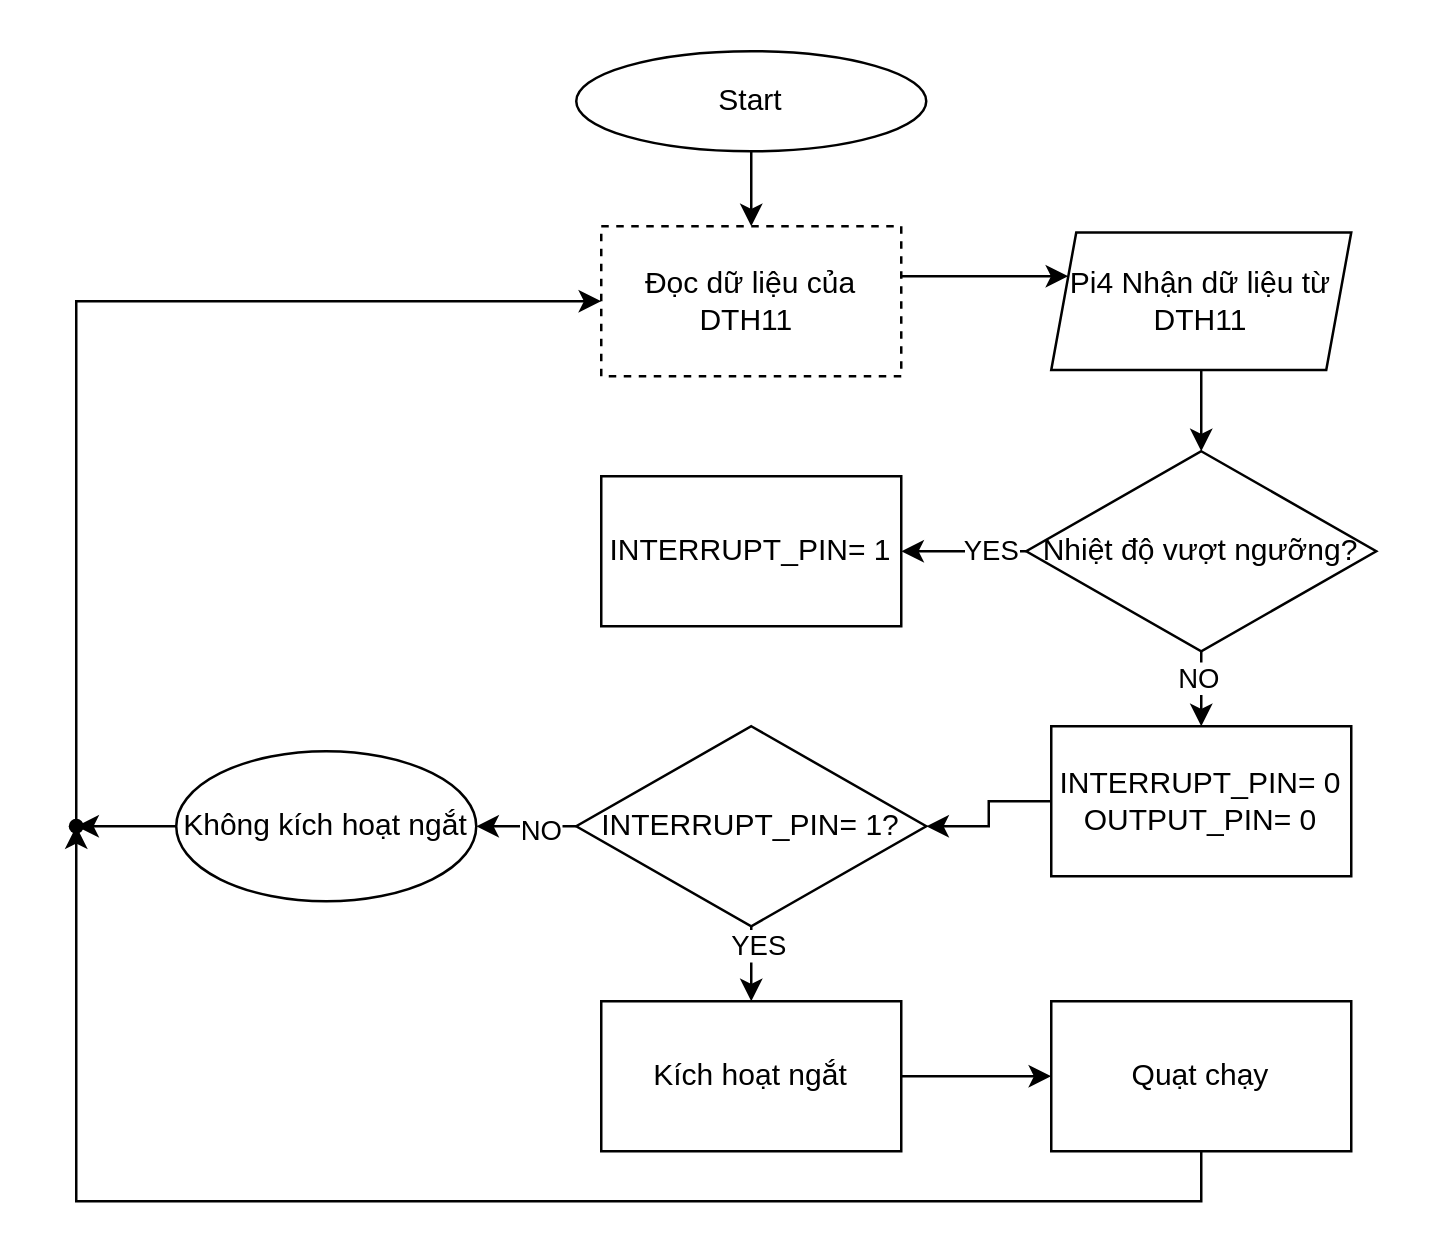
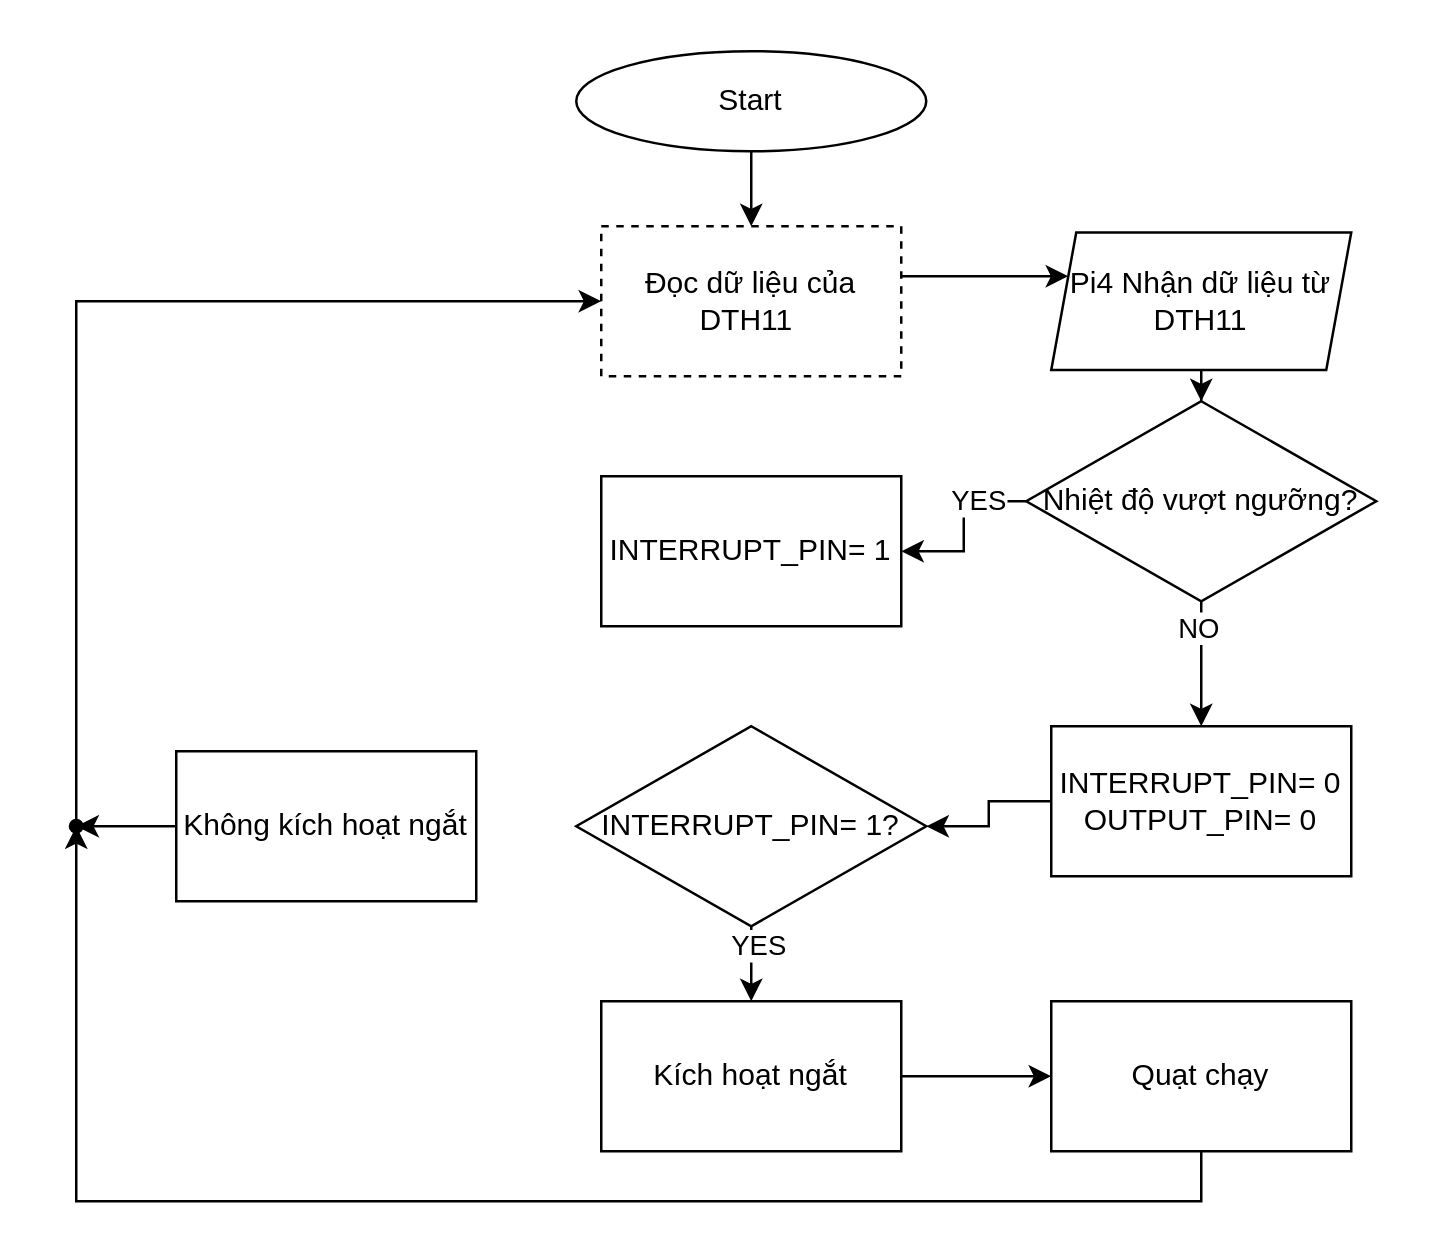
  <mxCell id="0" />
  <mxCell id="1" parent="0" />
  <mxCell id="2" value="" style="edgeStyle=orthogonalEdgeStyle;rounded=0;orthogonalLoop=1;jettySize=auto;html=1;" parent="1" source="3" target="12" edge="1"><mxGeometry relative="1" as="geometry" /></mxCell>
  <mxCell id="3" value="Start" style="ellipse;whiteSpace=wrap;html=1;rounded=1;glass=0;strokeWidth=1;shadow=0;" parent="1" vertex="1"><mxGeometry x="230" y="20" width="140" height="40" as="geometry" /></mxCell>
  <mxCell id="4" value="" style="edgeStyle=orthogonalEdgeStyle;rounded=0;orthogonalLoop=1;jettySize=auto;html=1;" edge="1" parent="1" source="5" target="10"><mxGeometry relative="1" as="geometry" /></mxCell>
  <mxCell id="5" value="Pi4 Nhận dữ liệu từ DTH11" style="shape=parallelogram;perimeter=parallelogramPerimeter;whiteSpace=wrap;html=1;fixedSize=1;size=10;" parent="1" vertex="1"><mxGeometry x="420" y="92.5" width="120" height="55" as="geometry" /></mxCell>
  <mxCell id="6" value="" style="edgeStyle=orthogonalEdgeStyle;rounded=0;orthogonalLoop=1;jettySize=auto;html=1;" edge="1" parent="1" source="10" target="13"><mxGeometry relative="1" as="geometry" /></mxCell>
  <mxCell id="7" value="YES" style="edgeLabel;html=1;align=center;verticalAlign=middle;resizable=0;points=[];" vertex="1" connectable="0" parent="6"><mxGeometry x="-0.417" y="-1" relative="1" as="geometry"><mxPoint as="offset" /></mxGeometry></mxCell>
  <mxCell id="8" value="" style="edgeStyle=orthogonalEdgeStyle;rounded=0;orthogonalLoop=1;jettySize=auto;html=1;" edge="1" parent="1" source="10" target="15"><mxGeometry relative="1" as="geometry" /></mxCell>
  <mxCell id="9" value="NO" style="edgeLabel;html=1;align=center;verticalAlign=middle;resizable=0;points=[];" vertex="1" connectable="0" parent="8"><mxGeometry x="-0.6" y="-2" relative="1" as="geometry"><mxPoint as="offset" /></mxGeometry></mxCell>
- <mxCell id="10" value="Nhiệt độ vượt ngưỡng?" style="rhombus;whiteSpace=wrap;html=1;" parent="1" vertex="1"><mxGeometry x="410" y="180" width="140" height="80" as="geometry" /></mxCell>
+ <mxCell id="10" value="Nhiệt độ vượt ngưỡng?" style="rhombus;whiteSpace=wrap;html=1;" parent="1" vertex="1"><mxGeometry x="410" y="160" width="140" height="80" as="geometry" /></mxCell>
  <mxCell id="11" value="" style="edgeStyle=orthogonalEdgeStyle;rounded=0;orthogonalLoop=1;jettySize=auto;html=1;" edge="1" parent="1" source="12" target="5"><mxGeometry relative="1" as="geometry"><Array as="points"><mxPoint x="380" y="110" /><mxPoint x="380" y="110" /></Array></mxGeometry></mxCell>
  <mxCell id="12" value="Đọc dữ liệu của DTH11&amp;nbsp;" style="rounded=0;whiteSpace=wrap;html=1;dashed=1;" parent="1" vertex="1"><mxGeometry x="240" y="90" width="120" height="60" as="geometry" /></mxCell>
  <mxCell id="13" value="INTERRUPT_PIN= 1" style="whiteSpace=wrap;html=1;" parent="1" vertex="1"><mxGeometry x="240" y="190" width="120" height="60" as="geometry" /></mxCell>
  <mxCell id="14" value="" style="edgeStyle=orthogonalEdgeStyle;rounded=0;orthogonalLoop=1;jettySize=auto;html=1;" edge="1" parent="1" source="15" target="24"><mxGeometry relative="1" as="geometry" /></mxCell>
  <mxCell id="15" value="INTERRUPT_PIN= 0&lt;div&gt;OUTPUT_PIN= 0&lt;/div&gt;" style="whiteSpace=wrap;html=1;" parent="1" vertex="1"><mxGeometry x="420" y="290" width="120" height="60" as="geometry" /></mxCell>
  <mxCell id="16" value="" style="edgeStyle=orthogonalEdgeStyle;rounded=0;orthogonalLoop=1;jettySize=auto;html=1;" edge="1" parent="1" source="17" target="19"><mxGeometry relative="1" as="geometry" /></mxCell>
  <mxCell id="17" value="Kích hoạt ngắt" style="whiteSpace=wrap;html=1;" parent="1" vertex="1"><mxGeometry x="240" y="400" width="120" height="60" as="geometry" /></mxCell>
  <mxCell id="18" style="edgeStyle=orthogonalEdgeStyle;rounded=0;orthogonalLoop=1;jettySize=auto;html=1;exitX=0.5;exitY=1;exitDx=0;exitDy=0;entryX=0.658;entryY=0.862;entryDx=0;entryDy=0;entryPerimeter=0;" edge="1" parent="1" source="19" target="28"><mxGeometry relative="1" as="geometry"><mxPoint x="30" y="480" as="targetPoint" /><Array as="points"><mxPoint x="480" y="480" /><mxPoint x="30" y="480" /></Array></mxGeometry></mxCell>
  <mxCell id="19" value="Quạt chạy" style="whiteSpace=wrap;html=1;" parent="1" vertex="1"><mxGeometry x="420" y="400" width="120" height="60" as="geometry" /></mxCell>
  <mxCell id="20" value="" style="edgeStyle=orthogonalEdgeStyle;rounded=0;orthogonalLoop=1;jettySize=auto;html=1;" edge="1" parent="1" source="24" target="17"><mxGeometry relative="1" as="geometry" /></mxCell>
  <mxCell id="21" value="YES" style="edgeLabel;html=1;align=center;verticalAlign=middle;resizable=0;points=[];" vertex="1" connectable="0" parent="20"><mxGeometry x="-0.702" y="2" relative="1" as="geometry"><mxPoint as="offset" /></mxGeometry></mxCell>
- <mxCell id="22" value="" style="edgeStyle=orthogonalEdgeStyle;rounded=0;orthogonalLoop=1;jettySize=auto;html=1;" edge="1" parent="1" source="24" target="26"><mxGeometry relative="1" as="geometry" /></mxCell>
- <mxCell id="23" value="NO" style="edgeLabel;html=1;align=center;verticalAlign=middle;resizable=0;points=[];" vertex="1" connectable="0" parent="22"><mxGeometry x="-0.273" y="1" relative="1" as="geometry"><mxPoint as="offset" /></mxGeometry></mxCell>
  <mxCell id="24" value="INTERRUPT_PIN= 1?" style="rhombus;whiteSpace=wrap;html=1;" parent="1" vertex="1"><mxGeometry x="230" y="290" width="140" height="80" as="geometry" /></mxCell>
  <mxCell id="25" value="" style="edgeStyle=orthogonalEdgeStyle;rounded=0;orthogonalLoop=1;jettySize=auto;html=1;" edge="1" parent="1" source="26" target="28"><mxGeometry relative="1" as="geometry" /></mxCell>
- <mxCell id="26" value="Không kích hoạt ngắt" style="ellipse;whiteSpace=wrap;html=1;" vertex="1" parent="1"><mxGeometry x="70" y="300" width="120" height="60" as="geometry" /></mxCell>
+ <mxCell id="26" value="Không kích hoạt ngắt" style="whiteSpace=wrap;html=1;" vertex="1" parent="1"><mxGeometry x="70" y="300" width="120" height="60" as="geometry" /></mxCell>
  <mxCell id="27" style="edgeStyle=orthogonalEdgeStyle;rounded=0;orthogonalLoop=1;jettySize=auto;html=1;entryX=0;entryY=0.5;entryDx=0;entryDy=0;" edge="1" parent="1" source="28" target="12"><mxGeometry relative="1" as="geometry"><Array as="points"><mxPoint x="30" y="120" /></Array></mxGeometry></mxCell>
  <mxCell id="28" value="" style="shape=waypoint;sketch=0;size=6;pointerEvents=1;points=[];fillColor=default;resizable=0;rotatable=0;perimeter=centerPerimeter;snapToPoint=1;" vertex="1" parent="1"><mxGeometry x="20" y="320" width="20" height="20" as="geometry" /></mxCell>
